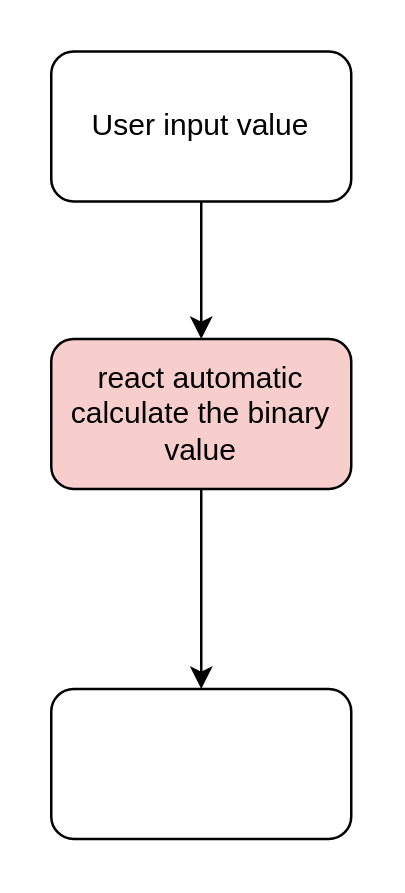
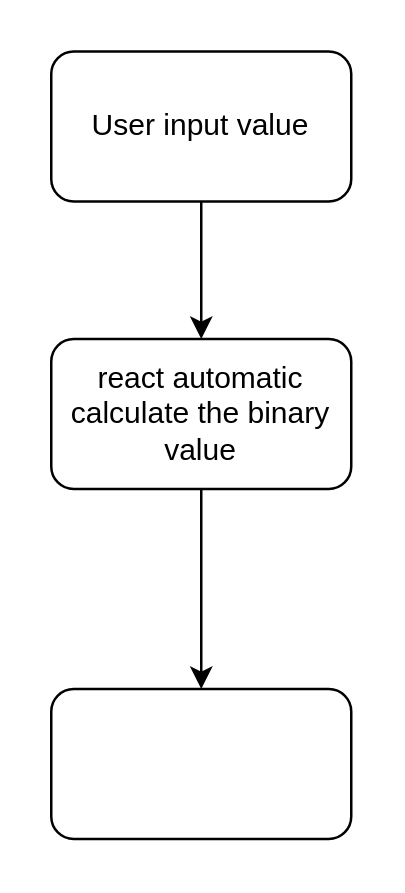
  <mxCell id="0" />
  <mxCell id="1" parent="0" />
  <mxCell id="2" value="" style="edgeStyle=orthogonalEdgeStyle;rounded=0;orthogonalLoop=1;jettySize=auto;html=1;" edge="1" parent="1" source="3" target="5"><mxGeometry relative="1" as="geometry" /></mxCell>
  <mxCell id="3" value="User input value" style="rounded=1;whiteSpace=wrap;html=1;" vertex="1" parent="1"><mxGeometry x="20" y="20" width="120" height="60" as="geometry" /></mxCell>
  <mxCell id="4" value="" style="edgeStyle=orthogonalEdgeStyle;rounded=0;orthogonalLoop=1;jettySize=auto;html=1;" edge="1" parent="1" source="5" target="6"><mxGeometry relative="1" as="geometry" /></mxCell>
- <mxCell id="5" value="react automatic calculate the binary value" style="whiteSpace=wrap;html=1;rounded=1;fillColor=#f8cecc;" vertex="1" parent="1"><mxGeometry x="20" y="135" width="120" height="60" as="geometry" /></mxCell>
+ <mxCell id="5" value="react automatic calculate the binary value" style="whiteSpace=wrap;html=1;rounded=1;" vertex="1" parent="1"><mxGeometry x="20" y="135" width="120" height="60" as="geometry" /></mxCell>
  <mxCell id="6" value="" style="whiteSpace=wrap;html=1;rounded=1;" vertex="1" parent="1"><mxGeometry x="20" y="275" width="120" height="60" as="geometry" /></mxCell>
